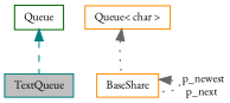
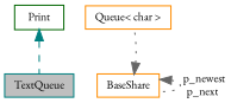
  digraph {
    fontname="EB Garamond"
    node [color=darkorange fillcolor=white fontname="EB Garamond" fontsize=10 shape=record style=filled]
    edge [color=gray40 dir=back fontname="EB Garamond" fontsize=10 labelfontname=Helvetica labelfontsize=10 style=dotted]
    n1 [color=teal fillcolor=grey75 fontcolor=black height=0.2 label=TextQueue width=0.4]
-   n2 [color=darkgreen height=0.2 label=Queue width=0.4]
+   n2 [color=darkgreen height=0.2 label=Print width=0.4]
    n3 [height=0.2 label="Queue\< char \>" width=0.4]
    n4 [height=0.2 label=BaseShare width=0.4]
    n2 -> n1 [color=teal style=dashed]
-   n3 -> n4
+   n4 -> n3
    n4 -> n4 [label=" p_newest\np_next"]
  }
